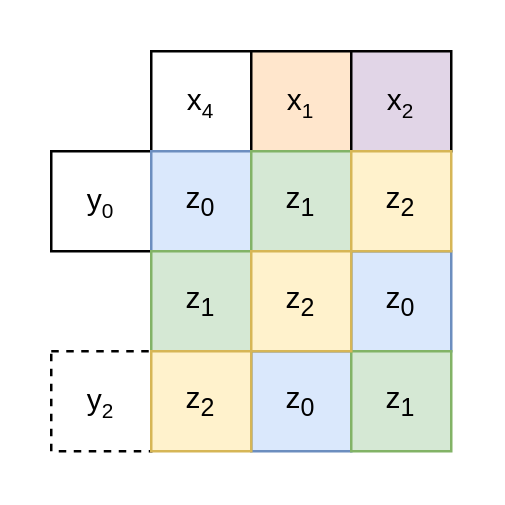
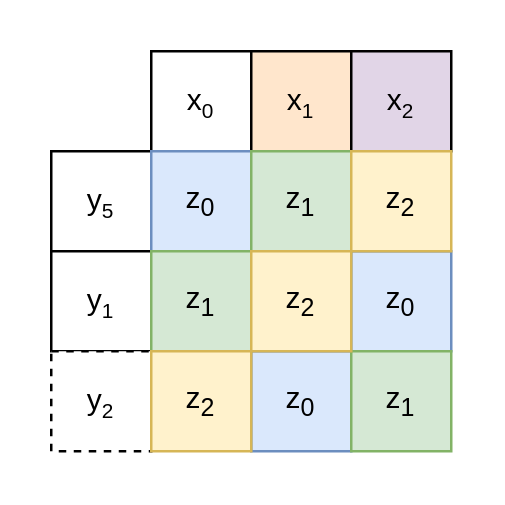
  <mxCell id="0" />
  <mxCell id="1" parent="0" />
- <mxCell id="2" value="x&lt;span style=&quot;font-size: 10px&quot;&gt;&lt;sub&gt;4&lt;/sub&gt;&lt;/span&gt;" style="rounded=0;whiteSpace=wrap;html=1;" parent="1" vertex="1"><mxGeometry x="60" y="20" width="40" height="40" as="geometry" /></mxCell>
+ <mxCell id="2" value="x&lt;span style=&quot;font-size: 10px&quot;&gt;&lt;sub&gt;0&lt;/sub&gt;&lt;/span&gt;" style="rounded=0;whiteSpace=wrap;html=1;" parent="1" vertex="1"><mxGeometry x="60" y="20" width="40" height="40" as="geometry" /></mxCell>
  <mxCell id="3" value="&lt;span&gt;x&lt;/span&gt;&lt;span style=&quot;font-size: 10px&quot;&gt;&lt;sub&gt;1&lt;/sub&gt;&lt;/span&gt;" style="rounded=0;whiteSpace=wrap;html=1;fillColor=#ffe6cc;" parent="1" vertex="1"><mxGeometry x="100" y="20" width="40" height="40" as="geometry" /></mxCell>
  <mxCell id="4" value="&lt;span&gt;x&lt;/span&gt;&lt;span style=&quot;font-size: 10px&quot;&gt;&lt;sub&gt;2&lt;/sub&gt;&lt;/span&gt;" style="rounded=0;whiteSpace=wrap;html=1;fillColor=#e1d5e7;" parent="1" vertex="1"><mxGeometry x="140" y="20" width="40" height="40" as="geometry" /></mxCell>
- <mxCell id="5" value="y&lt;span style=&quot;font-size: 10px&quot;&gt;&lt;sub&gt;0&lt;/sub&gt;&lt;/span&gt;" style="rounded=0;whiteSpace=wrap;html=1;" parent="1" vertex="1"><mxGeometry x="20" y="60" width="40" height="40" as="geometry" /></mxCell>
+ <mxCell id="5" value="y&lt;span style=&quot;font-size: 10px&quot;&gt;&lt;sub&gt;5&lt;/sub&gt;&lt;/span&gt;" style="rounded=0;whiteSpace=wrap;html=1;" parent="1" vertex="1"><mxGeometry x="20" y="60" width="40" height="40" as="geometry" /></mxCell>
+ <mxCell id="6" value="&lt;span&gt;y&lt;/span&gt;&lt;span style=&quot;font-size: 10px&quot;&gt;&lt;sub&gt;1&lt;/sub&gt;&lt;/span&gt;" style="rounded=0;whiteSpace=wrap;html=1;" parent="1" vertex="1"><mxGeometry x="20" y="100" width="40" height="40" as="geometry" /></mxCell>
  <mxCell id="7" value="&lt;span&gt;y&lt;/span&gt;&lt;span style=&quot;font-size: 10px&quot;&gt;&lt;sub&gt;2&lt;/sub&gt;&lt;/span&gt;" style="rounded=0;whiteSpace=wrap;html=1;dashed=1;" parent="1" vertex="1"><mxGeometry x="20" y="140" width="40" height="40" as="geometry" /></mxCell>
  <mxCell id="8" value="z&lt;sub&gt;0&lt;/sub&gt;" style="rounded=0;whiteSpace=wrap;html=1;fillColor=#dae8fc;strokeColor=#6c8ebf;" parent="1" vertex="1"><mxGeometry x="60" y="60" width="40" height="40" as="geometry" /></mxCell>
  <mxCell id="9" value="&lt;span&gt;z&lt;/span&gt;&lt;sub&gt;0&lt;/sub&gt;" style="rounded=0;whiteSpace=wrap;html=1;fillColor=#dae8fc;strokeColor=#6c8ebf;" parent="1" vertex="1"><mxGeometry x="140" y="100" width="40" height="40" as="geometry" /></mxCell>
  <mxCell id="10" value="&lt;span&gt;z&lt;/span&gt;&lt;sub&gt;0&lt;/sub&gt;" style="rounded=0;whiteSpace=wrap;html=1;fillColor=#dae8fc;strokeColor=#6c8ebf;" parent="1" vertex="1"><mxGeometry x="100" y="140" width="40" height="40" as="geometry" /></mxCell>
  <mxCell id="11" value="z&lt;sub&gt;1&lt;/sub&gt;" style="rounded=0;whiteSpace=wrap;html=1;fillColor=#d5e8d4;strokeColor=#82b366;" parent="1" vertex="1"><mxGeometry x="60" y="100" width="40" height="40" as="geometry" /></mxCell>
  <mxCell id="12" value="z&lt;sub&gt;1&lt;/sub&gt;" style="rounded=0;whiteSpace=wrap;html=1;fillColor=#d5e8d4;strokeColor=#82b366;" parent="1" vertex="1"><mxGeometry x="100" y="60" width="40" height="40" as="geometry" /></mxCell>
  <mxCell id="13" value="z&lt;sub&gt;1&lt;/sub&gt;" style="rounded=0;whiteSpace=wrap;html=1;fillColor=#d5e8d4;strokeColor=#82b366;" parent="1" vertex="1"><mxGeometry x="140" y="140" width="40" height="40" as="geometry" /></mxCell>
  <mxCell id="14" value="z&lt;sub&gt;2&lt;/sub&gt;" style="rounded=0;whiteSpace=wrap;html=1;fillColor=#fff2cc;strokeColor=#d6b656;" parent="1" vertex="1"><mxGeometry x="60" y="140" width="40" height="40" as="geometry" /></mxCell>
  <mxCell id="15" value="z&lt;sub&gt;2&lt;/sub&gt;" style="rounded=0;whiteSpace=wrap;html=1;fillColor=#fff2cc;strokeColor=#d6b656;" parent="1" vertex="1"><mxGeometry x="140" y="60" width="40" height="40" as="geometry" /></mxCell>
  <mxCell id="16" value="z&lt;sub&gt;2&lt;/sub&gt;" style="rounded=0;whiteSpace=wrap;html=1;fillColor=#fff2cc;strokeColor=#d6b656;" parent="1" vertex="1"><mxGeometry x="100" y="100" width="40" height="40" as="geometry" /></mxCell>
